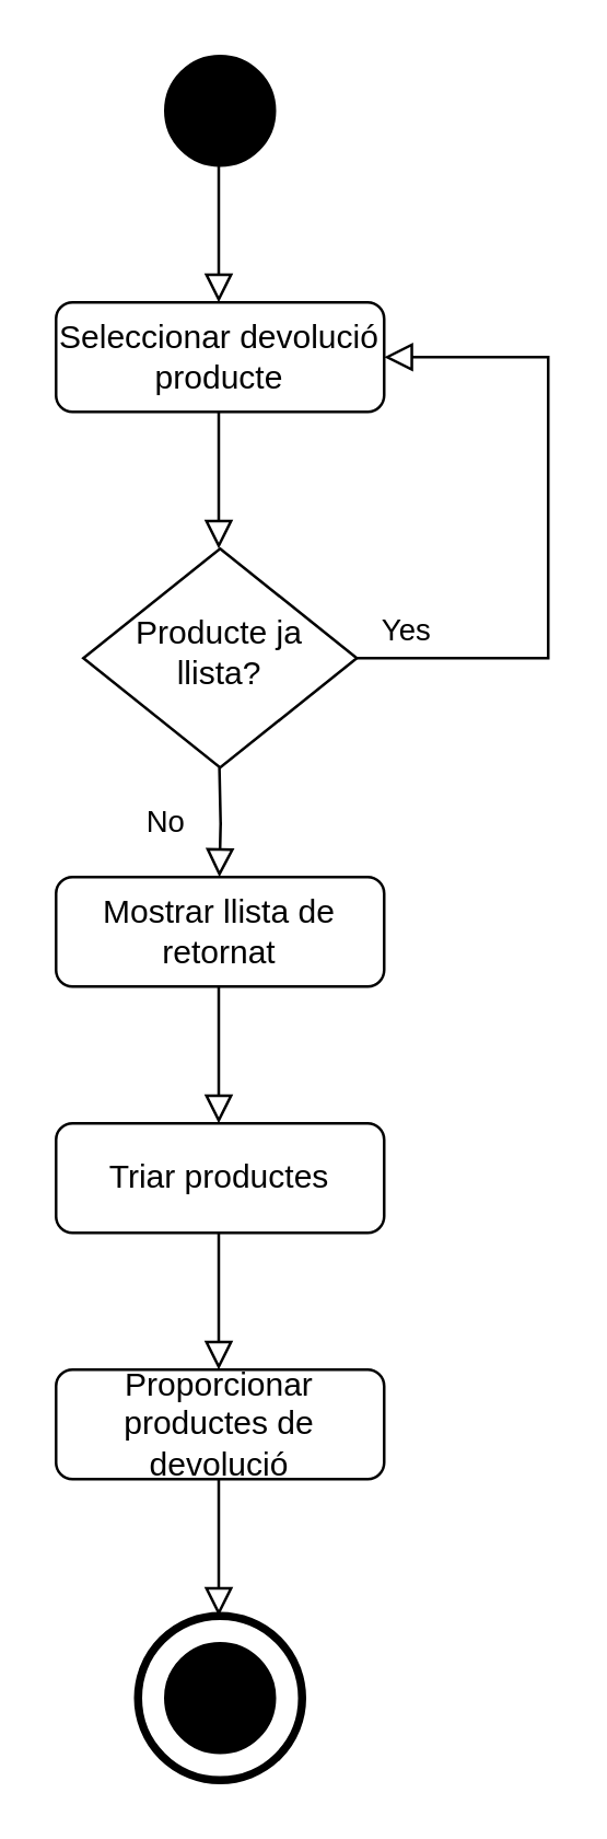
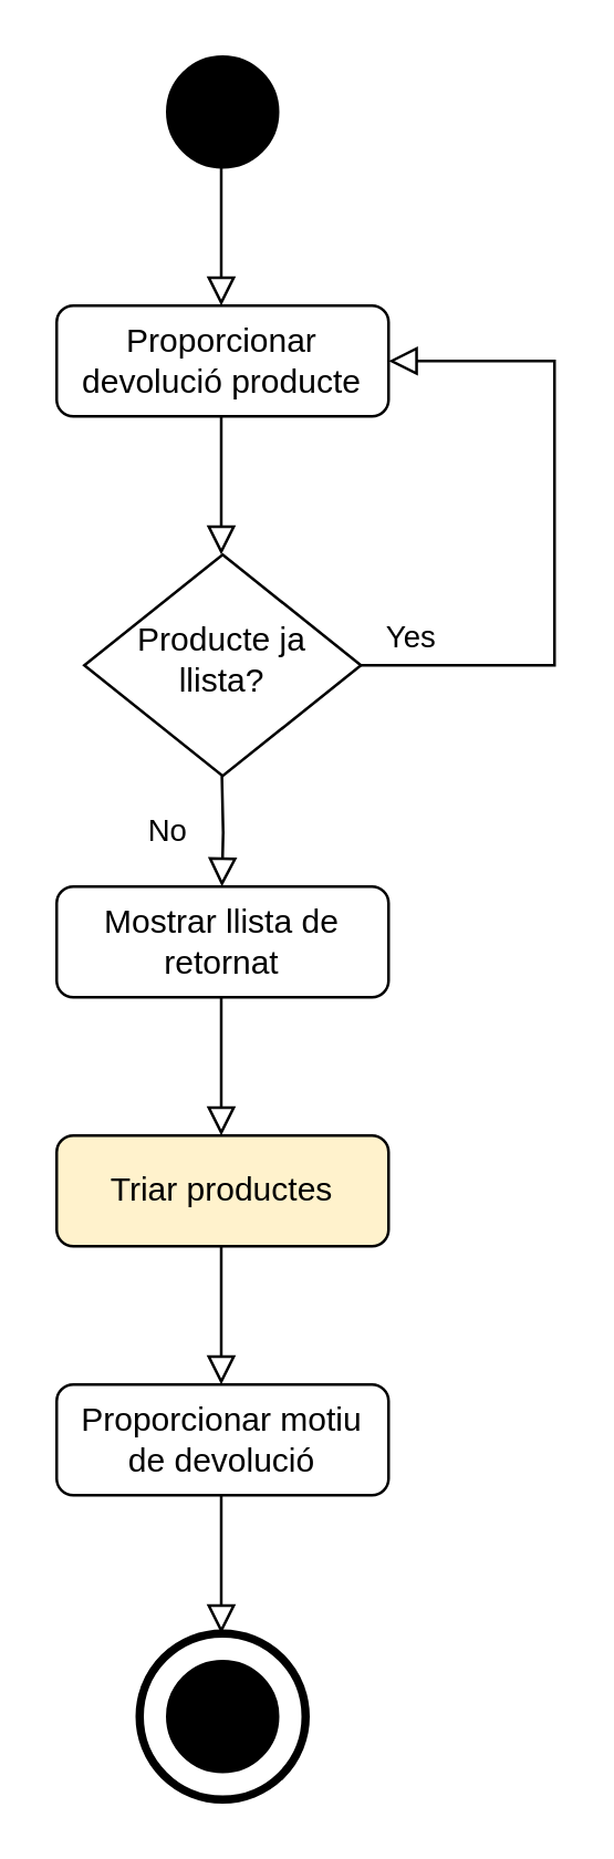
  <mxCell id="0" />
  <mxCell id="1" parent="0" />
- <mxCell id="2" value="Seleccionar devolució producte" style="rounded=1;whiteSpace=wrap;html=1;fontSize=12;glass=0;strokeWidth=1;shadow=0;" vertex="1" parent="1"><mxGeometry x="20" y="110" width="120" height="40" as="geometry" /></mxCell>
+ <mxCell id="2" value="Proporcionar devolució producte" style="rounded=1;whiteSpace=wrap;html=1;fontSize=12;glass=0;strokeWidth=1;shadow=0;" vertex="1" parent="1"><mxGeometry x="20" y="110" width="120" height="40" as="geometry" /></mxCell>
  <mxCell id="3" value="" style="ellipse;whiteSpace=wrap;html=1;aspect=fixed;fillColor=#000000;" vertex="1" parent="1"><mxGeometry x="60" y="20" width="40" height="40" as="geometry" /></mxCell>
  <mxCell id="4" value="" style="rounded=0;html=1;jettySize=auto;orthogonalLoop=1;fontSize=11;endArrow=block;endFill=0;endSize=8;strokeWidth=1;shadow=0;labelBackgroundColor=none;edgeStyle=orthogonalEdgeStyle;" edge="1" parent="1"><mxGeometry relative="1" as="geometry"><mxPoint x="79.5" y="60" as="sourcePoint" /><mxPoint x="79.5" y="110" as="targetPoint" /></mxGeometry></mxCell>
  <mxCell id="5" value="" style="rounded=0;html=1;jettySize=auto;orthogonalLoop=1;fontSize=11;endArrow=block;endFill=0;endSize=8;strokeWidth=1;shadow=0;labelBackgroundColor=none;edgeStyle=orthogonalEdgeStyle;" edge="1" parent="1"><mxGeometry relative="1" as="geometry"><mxPoint x="79.5" y="150" as="sourcePoint" /><mxPoint x="79.5" y="200" as="targetPoint" /></mxGeometry></mxCell>
  <mxCell id="6" value="Mostrar llista de retornat" style="rounded=1;whiteSpace=wrap;html=1;fontSize=12;glass=0;strokeWidth=1;shadow=0;" vertex="1" parent="1"><mxGeometry x="20" y="320" width="120" height="40" as="geometry" /></mxCell>
- <mxCell id="7" value="Triar productes" style="rounded=1;whiteSpace=wrap;html=1;fontSize=12;glass=0;strokeWidth=1;shadow=0;" vertex="1" parent="1"><mxGeometry x="20" y="410" width="120" height="40" as="geometry" /></mxCell>
+ <mxCell id="7" value="Triar productes" style="rounded=1;whiteSpace=wrap;html=1;fontSize=12;glass=0;strokeWidth=1;shadow=0;fillColor=#fff2cc;" vertex="1" parent="1"><mxGeometry x="20" y="410" width="120" height="40" as="geometry" /></mxCell>
  <mxCell id="8" value="" style="rounded=0;html=1;jettySize=auto;orthogonalLoop=1;fontSize=11;endArrow=block;endFill=0;endSize=8;strokeWidth=1;shadow=0;labelBackgroundColor=none;edgeStyle=orthogonalEdgeStyle;" edge="1" parent="1"><mxGeometry relative="1" as="geometry"><mxPoint x="79.5" y="360" as="sourcePoint" /><mxPoint x="79.5" y="410" as="targetPoint" /></mxGeometry></mxCell>
- <mxCell id="9" value="Proporcionar productes de devolució" style="rounded=1;whiteSpace=wrap;html=1;fontSize=12;glass=0;strokeWidth=1;shadow=0;" vertex="1" parent="1"><mxGeometry x="20" y="500" width="120" height="40" as="geometry" /></mxCell>
+ <mxCell id="9" value="Proporcionar motiu de devolució" style="rounded=1;whiteSpace=wrap;html=1;fontSize=12;glass=0;strokeWidth=1;shadow=0;" vertex="1" parent="1"><mxGeometry x="20" y="500" width="120" height="40" as="geometry" /></mxCell>
  <mxCell id="10" value="" style="rounded=0;html=1;jettySize=auto;orthogonalLoop=1;fontSize=11;endArrow=block;endFill=0;endSize=8;strokeWidth=1;shadow=0;labelBackgroundColor=none;edgeStyle=orthogonalEdgeStyle;" edge="1" parent="1"><mxGeometry relative="1" as="geometry"><mxPoint x="79.5" y="450" as="sourcePoint" /><mxPoint x="79.5" y="500" as="targetPoint" /></mxGeometry></mxCell>
  <mxCell id="11" value="" style="rounded=0;html=1;jettySize=auto;orthogonalLoop=1;fontSize=11;endArrow=block;endFill=0;endSize=8;strokeWidth=1;shadow=0;labelBackgroundColor=none;edgeStyle=orthogonalEdgeStyle;" edge="1" parent="1"><mxGeometry relative="1" as="geometry"><mxPoint x="79.5" y="540" as="sourcePoint" /><mxPoint x="79.5" y="590" as="targetPoint" /></mxGeometry></mxCell>
  <mxCell id="12" value="" style="ellipse;whiteSpace=wrap;html=1;aspect=fixed;fillColor=#000000;" vertex="1" parent="1"><mxGeometry x="60" y="600" width="40" height="40" as="geometry" /></mxCell>
  <mxCell id="13" value="" style="ellipse;whiteSpace=wrap;html=1;aspect=fixed;fillColor=none;strokeWidth=3;" vertex="1" parent="1"><mxGeometry x="50" y="590" width="60" height="60" as="geometry" /></mxCell>
  <mxCell id="14" value="Producte ja llista?" style="rhombus;whiteSpace=wrap;html=1;shadow=0;fontFamily=Helvetica;fontSize=12;align=center;strokeWidth=1;spacing=6;spacingTop=-4;" vertex="1" parent="1"><mxGeometry x="30" y="200" width="100" height="80" as="geometry" /></mxCell>
  <mxCell id="15" value="No" style="rounded=0;html=1;jettySize=auto;orthogonalLoop=1;fontSize=11;endArrow=block;endFill=0;endSize=8;strokeWidth=1;shadow=0;labelBackgroundColor=none;edgeStyle=orthogonalEdgeStyle;" edge="1" parent="1"><mxGeometry x="0.012" y="20" relative="1" as="geometry"><mxPoint y="-1" as="offset" /><mxPoint x="79.74" y="320" as="targetPoint" /><mxPoint x="79.74" y="280" as="sourcePoint" /></mxGeometry></mxCell>
  <mxCell id="16" value="Yes" style="edgeStyle=orthogonalEdgeStyle;rounded=0;html=1;jettySize=auto;orthogonalLoop=1;fontSize=11;endArrow=block;endFill=0;endSize=8;strokeWidth=1;shadow=0;labelBackgroundColor=none;entryX=1;entryY=0.5;entryDx=0;entryDy=0;" edge="1" parent="1" target="2"><mxGeometry x="-0.846" y="10" relative="1" as="geometry"><mxPoint as="offset" /><mxPoint x="240" y="520" as="targetPoint" /><mxPoint x="130" y="240" as="sourcePoint" /><Array as="points"><mxPoint x="200" y="240" /><mxPoint x="200" y="130" /></Array></mxGeometry></mxCell>
